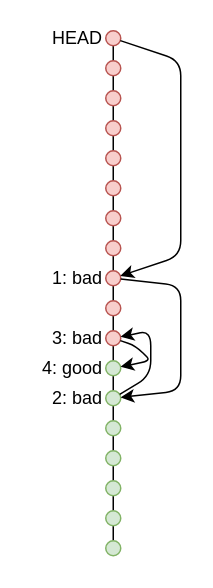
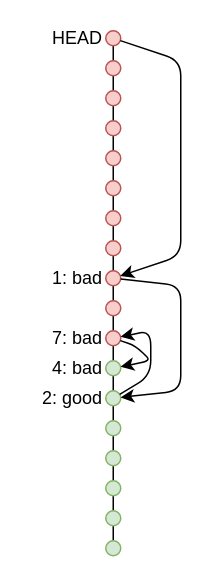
  <mxCell id="0" />
  <mxCell id="1" parent="0" />
  <mxCell id="2" value="" style="endArrow=none;html=1;rounded=0;exitX=0.5;exitY=0;exitDx=0;exitDy=0;" edge="1" parent="1" source="20" target="3"><mxGeometry width="50" height="50" relative="1" as="geometry"><mxPoint x="210" y="90" as="sourcePoint" /><mxPoint x="90" y="40" as="targetPoint" /></mxGeometry></mxCell>
  <mxCell id="3" value="" style="ellipse;whiteSpace=wrap;html=1;aspect=fixed;fillColor=#f8cecc;strokeColor=#b85450;" vertex="1" parent="1"><mxGeometry x="70" y="20" width="10" height="10" as="geometry" /></mxCell>
  <mxCell id="4" value="" style="ellipse;whiteSpace=wrap;html=1;aspect=fixed;fillColor=#f8cecc;strokeColor=#b85450;" vertex="1" parent="1"><mxGeometry x="70" y="40" width="10" height="10" as="geometry" /></mxCell>
  <mxCell id="5" value="" style="ellipse;whiteSpace=wrap;html=1;aspect=fixed;fillColor=#f8cecc;strokeColor=#b85450;" vertex="1" parent="1"><mxGeometry x="70" y="60" width="10" height="10" as="geometry" /></mxCell>
  <mxCell id="6" value="" style="ellipse;whiteSpace=wrap;html=1;aspect=fixed;fillColor=#f8cecc;strokeColor=#b85450;" vertex="1" parent="1"><mxGeometry x="70" y="80" width="10" height="10" as="geometry" /></mxCell>
  <mxCell id="7" value="" style="ellipse;whiteSpace=wrap;html=1;aspect=fixed;fillColor=#f8cecc;strokeColor=#b85450;" vertex="1" parent="1"><mxGeometry x="70" y="100" width="10" height="10" as="geometry" /></mxCell>
  <mxCell id="8" value="" style="ellipse;whiteSpace=wrap;html=1;aspect=fixed;fillColor=#f8cecc;strokeColor=#b85450;" vertex="1" parent="1"><mxGeometry x="70" y="120" width="10" height="10" as="geometry" /></mxCell>
  <mxCell id="9" value="" style="ellipse;whiteSpace=wrap;html=1;aspect=fixed;fillColor=#f8cecc;strokeColor=#b85450;" vertex="1" parent="1"><mxGeometry x="70" y="140" width="10" height="10" as="geometry" /></mxCell>
  <mxCell id="10" value="" style="ellipse;whiteSpace=wrap;html=1;aspect=fixed;fillColor=#f8cecc;strokeColor=#b85450;" vertex="1" parent="1"><mxGeometry x="70" y="160" width="10" height="10" as="geometry" /></mxCell>
  <mxCell id="11" value="" style="ellipse;whiteSpace=wrap;html=1;aspect=fixed;fillColor=#f8cecc;strokeColor=#b85450;" vertex="1" parent="1"><mxGeometry x="70" y="180" width="10" height="10" as="geometry" /></mxCell>
  <mxCell id="12" value="" style="ellipse;whiteSpace=wrap;html=1;aspect=fixed;fillColor=#f8cecc;strokeColor=#b85450;" vertex="1" parent="1"><mxGeometry x="70" y="200" width="10" height="10" as="geometry" /></mxCell>
  <mxCell id="13" value="" style="ellipse;whiteSpace=wrap;html=1;aspect=fixed;fillColor=#f8cecc;strokeColor=#b85450;" vertex="1" parent="1"><mxGeometry x="70" y="220" width="10" height="10" as="geometry" /></mxCell>
  <mxCell id="14" value="" style="ellipse;whiteSpace=wrap;html=1;aspect=fixed;fillColor=#d5e8d4;strokeColor=#82b366;" vertex="1" parent="1"><mxGeometry x="70" y="240" width="10" height="10" as="geometry" /></mxCell>
  <mxCell id="15" value="" style="ellipse;whiteSpace=wrap;html=1;aspect=fixed;fillColor=#d5e8d4;strokeColor=#82b366;" vertex="1" parent="1"><mxGeometry x="70" y="260" width="10" height="10" as="geometry" /></mxCell>
  <mxCell id="16" value="" style="ellipse;whiteSpace=wrap;html=1;aspect=fixed;fillColor=#d5e8d4;strokeColor=#82b366;" vertex="1" parent="1"><mxGeometry x="70" y="280" width="10" height="10" as="geometry" /></mxCell>
  <mxCell id="17" value="" style="ellipse;whiteSpace=wrap;html=1;aspect=fixed;fillColor=#d5e8d4;strokeColor=#82b366;" vertex="1" parent="1"><mxGeometry x="70" y="300" width="10" height="10" as="geometry" /></mxCell>
  <mxCell id="18" value="" style="ellipse;whiteSpace=wrap;html=1;aspect=fixed;fillColor=#d5e8d4;strokeColor=#82b366;" vertex="1" parent="1"><mxGeometry x="70" y="320" width="10" height="10" as="geometry" /></mxCell>
  <mxCell id="19" value="" style="ellipse;whiteSpace=wrap;html=1;aspect=fixed;fillColor=#d5e8d4;strokeColor=#82b366;" vertex="1" parent="1"><mxGeometry x="70" y="340" width="10" height="10" as="geometry" /></mxCell>
  <mxCell id="20" value="" style="ellipse;whiteSpace=wrap;html=1;aspect=fixed;fillColor=#d5e8d4;strokeColor=#82b366;" vertex="1" parent="1"><mxGeometry x="70" y="360" width="10" height="10" as="geometry" /></mxCell>
  <mxCell id="21" value="" style="endArrow=classic;html=1;rounded=1;" edge="1" parent="1" source="3" target="11"><mxGeometry width="50" height="50" relative="1" as="geometry"><mxPoint x="140" y="200" as="sourcePoint" /><mxPoint x="190" y="150" as="targetPoint" /><Array as="points"><mxPoint x="120" y="40" /><mxPoint x="120" y="170" /></Array></mxGeometry></mxCell>
  <mxCell id="22" value="" style="endArrow=classic;html=1;rounded=1;" edge="1" parent="1" source="11" target="15"><mxGeometry width="50" height="50" relative="1" as="geometry"><mxPoint x="80" y="290" as="sourcePoint" /><mxPoint x="130" y="240" as="targetPoint" /><Array as="points"><mxPoint x="120" y="190" /><mxPoint x="120" y="260" /></Array></mxGeometry></mxCell>
  <mxCell id="23" value="" style="endArrow=classic;html=1;rounded=1;" edge="1" parent="1" source="15" target="13"><mxGeometry width="50" height="50" relative="1" as="geometry"><mxPoint x="85" y="260" as="sourcePoint" /><mxPoint x="80" y="338" as="targetPoint" /><Array as="points"><mxPoint x="100" y="250" /><mxPoint x="100" y="220" /></Array></mxGeometry></mxCell>
  <mxCell id="24" value="" style="endArrow=classic;html=1;rounded=1;" edge="1" parent="1" source="13" target="14"><mxGeometry width="50" height="50" relative="1" as="geometry"><mxPoint x="100" y="306" as="sourcePoint" /><mxPoint x="101" y="270" as="targetPoint" /><Array as="points"><mxPoint x="90" y="230" /><mxPoint x="100" y="240" /></Array></mxGeometry></mxCell>
  <mxCell id="25" value="1: bad" style="text;html=1;strokeColor=none;fillColor=none;align=right;verticalAlign=middle;whiteSpace=wrap;rounded=0;" vertex="1" parent="1"><mxGeometry x="30" y="180" width="40" height="10" as="geometry" /></mxCell>
- <mxCell id="26" value="2: bad" style="text;html=1;strokeColor=none;fillColor=none;align=right;verticalAlign=middle;whiteSpace=wrap;rounded=0;" vertex="1" parent="1"><mxGeometry x="20" y="260" width="50" height="10" as="geometry" /></mxCell>
- <mxCell id="27" value="3: bad" style="text;html=1;strokeColor=none;fillColor=none;align=right;verticalAlign=middle;whiteSpace=wrap;rounded=0;" vertex="1" parent="1"><mxGeometry x="30" y="220" width="40" height="10" as="geometry" /></mxCell>
- <mxCell id="28" value="4: good" style="text;html=1;strokeColor=none;fillColor=none;align=right;verticalAlign=middle;whiteSpace=wrap;rounded=0;" vertex="1" parent="1"><mxGeometry x="20" y="240" width="50" height="10" as="geometry" /></mxCell>
+ <mxCell id="26" value="2: good" style="text;html=1;strokeColor=none;fillColor=none;align=right;verticalAlign=middle;whiteSpace=wrap;rounded=0;" vertex="1" parent="1"><mxGeometry x="20" y="260" width="50" height="10" as="geometry" /></mxCell>
+ <mxCell id="27" value="7: bad" style="text;html=1;strokeColor=none;fillColor=none;align=right;verticalAlign=middle;whiteSpace=wrap;rounded=0;" vertex="1" parent="1"><mxGeometry x="30" y="220" width="40" height="10" as="geometry" /></mxCell>
+ <mxCell id="28" value="4: bad" style="text;html=1;strokeColor=none;fillColor=none;align=right;verticalAlign=middle;whiteSpace=wrap;rounded=0;" vertex="1" parent="1"><mxGeometry x="20" y="240" width="50" height="10" as="geometry" /></mxCell>
  <mxCell id="29" value="HEAD" style="text;html=1;strokeColor=none;fillColor=none;align=right;verticalAlign=middle;whiteSpace=wrap;rounded=0;" vertex="1" parent="1"><mxGeometry x="30" y="20" width="40" height="10" as="geometry" /></mxCell>
